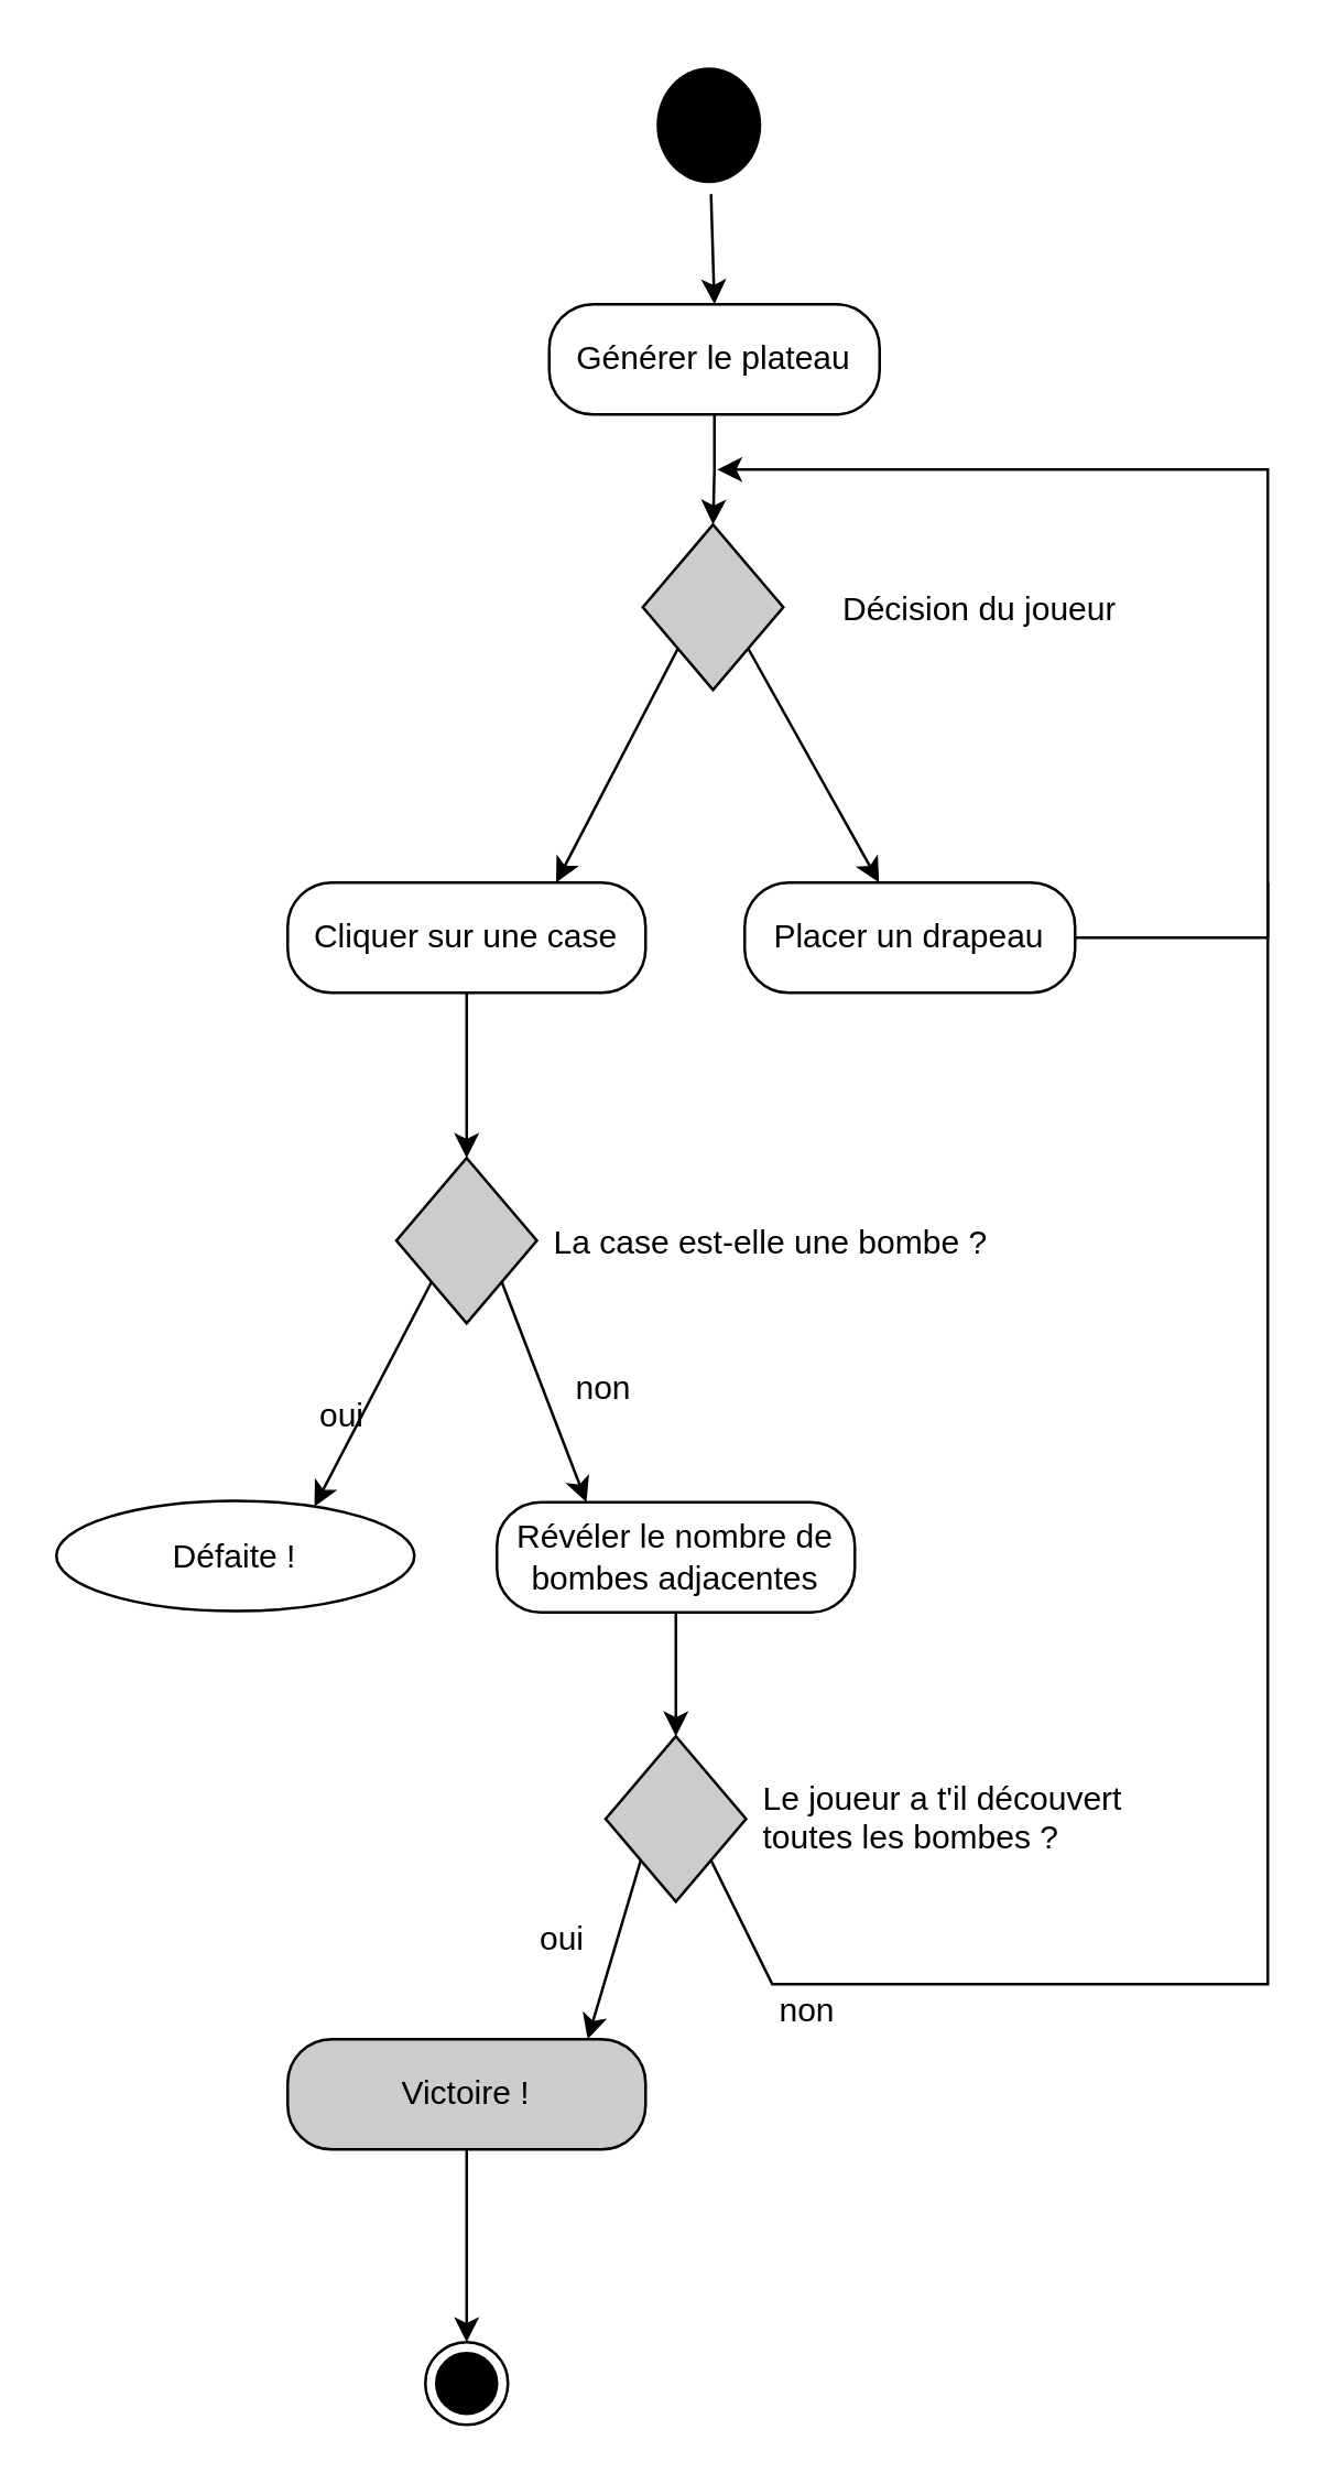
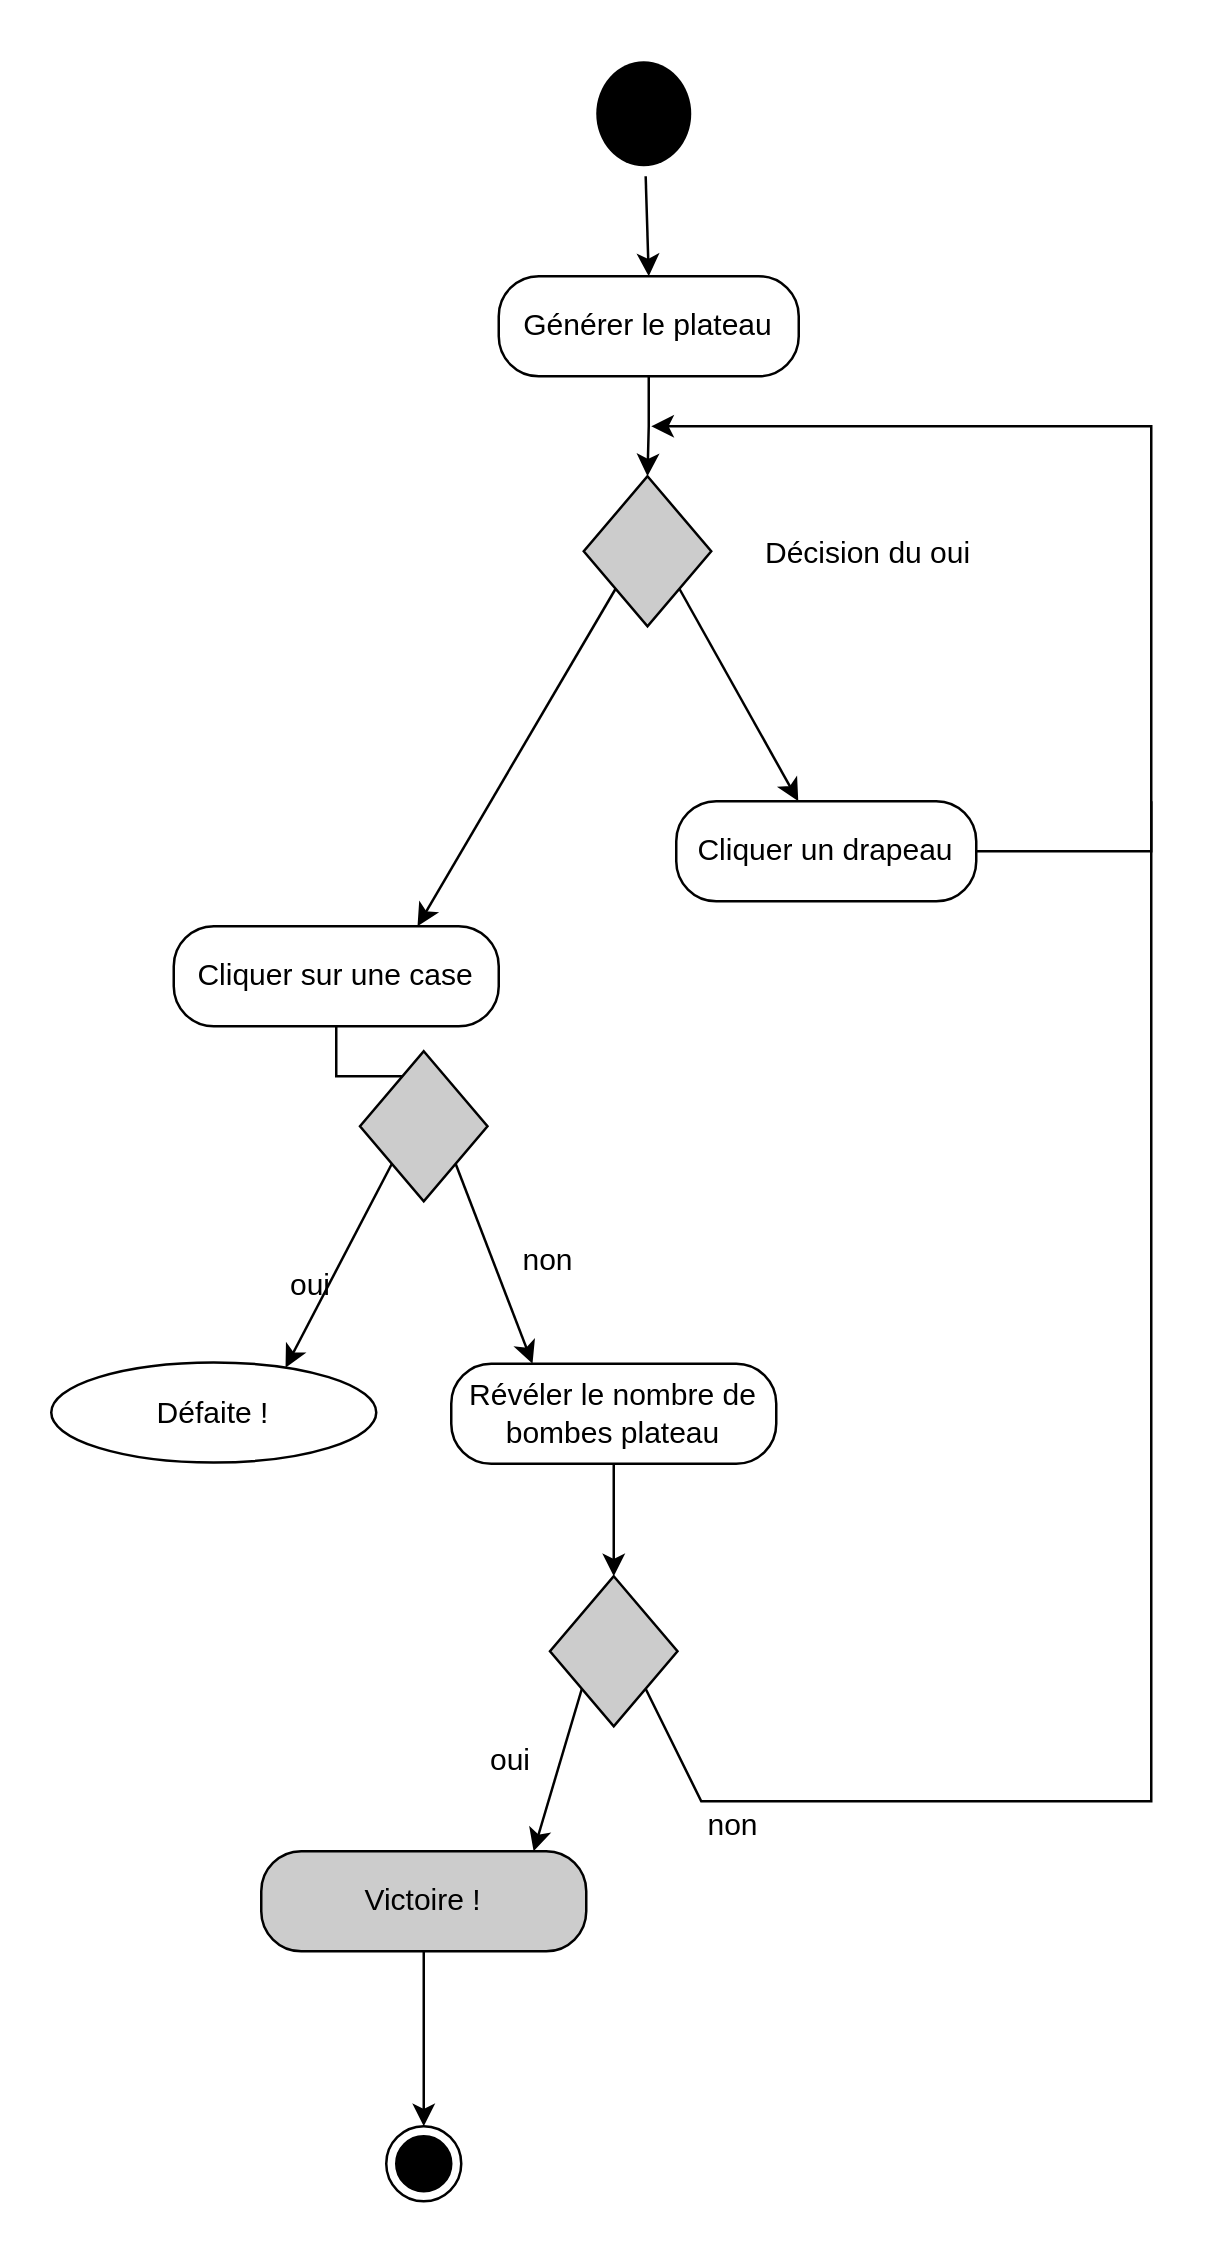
  <mxCell id="0" />
  <mxCell id="1" parent="0" />
  <mxCell id="2" style="rounded=0;orthogonalLoop=1;jettySize=auto;html=1;entryX=0.5;entryY=0;entryDx=0;entryDy=0;" edge="1" parent="1" source="3" target="5"><mxGeometry relative="1" as="geometry" /></mxCell>
  <mxCell id="3" value="" style="ellipse;html=1;shape=endState;fillColor=#000000;strokeColor=none;" vertex="1" parent="1"><mxGeometry x="234" y="20" width="46" height="50" as="geometry" /></mxCell>
  <mxCell id="4" style="edgeStyle=orthogonalEdgeStyle;rounded=0;orthogonalLoop=1;jettySize=auto;html=1;entryX=0.5;entryY=0;entryDx=0;entryDy=0;" edge="1" parent="1" source="5" target="7"><mxGeometry relative="1" as="geometry" /></mxCell>
  <mxCell id="5" value="Générer le plateau" style="rounded=1;whiteSpace=wrap;html=1;arcSize=40;fontColor=#000000;fillColor=#FFFFFF;strokeColor=#000000;" vertex="1" parent="1"><mxGeometry x="199" y="110" width="120" height="40" as="geometry" /></mxCell>
  <mxCell id="6" style="rounded=0;orthogonalLoop=1;jettySize=auto;html=1;exitX=0;exitY=1;exitDx=0;exitDy=0;entryX=0.75;entryY=0;entryDx=0;entryDy=0;" edge="1" parent="1" source="7" target="10"><mxGeometry relative="1" as="geometry" /></mxCell>
  <mxCell id="7" value="" style="rhombus;whiteSpace=wrap;html=1;fillColor=#CCCCCC;" vertex="1" parent="1"><mxGeometry x="233" y="190" width="51" height="60" as="geometry" /></mxCell>
- <mxCell id="8" value="Décision du joueur" style="text;strokeColor=none;fillColor=none;align=left;verticalAlign=top;spacingLeft=4;spacingRight=4;overflow=hidden;rotatable=0;points=[[0,0.5],[1,0.5]];portConstraint=eastwest;whiteSpace=wrap;html=1;" vertex="1" parent="1"><mxGeometry x="300" y="207" width="150" height="26" as="geometry" /></mxCell>
+ <mxCell id="8" value="Décision du oui" style="text;strokeColor=none;fillColor=none;align=left;verticalAlign=top;spacingLeft=4;spacingRight=4;overflow=hidden;rotatable=0;points=[[0,0.5],[1,0.5]];portConstraint=eastwest;whiteSpace=wrap;html=1;" vertex="1" parent="1"><mxGeometry x="300" y="207" width="150" height="26" as="geometry" /></mxCell>
  <mxCell id="9" style="edgeStyle=orthogonalEdgeStyle;rounded=0;orthogonalLoop=1;jettySize=auto;html=1;entryX=0.5;entryY=0;entryDx=0;entryDy=0;" edge="1" parent="1" source="10" target="16"><mxGeometry relative="1" as="geometry" /></mxCell>
- <mxCell id="10" value="Cliquer sur une case" style="rounded=1;whiteSpace=wrap;html=1;arcSize=40;fontColor=#000000;fillColor=#FFFFFF;strokeColor=#000000;" vertex="1" parent="1"><mxGeometry x="104" y="320" width="130" height="40" as="geometry" /></mxCell>
- <mxCell id="11" value="Placer un drapeau" style="rounded=1;whiteSpace=wrap;html=1;arcSize=40;fontColor=#000000;fillColor=#FFFFFF;strokeColor=#000000;" vertex="1" parent="1"><mxGeometry x="270" y="320" width="120" height="40" as="geometry" /></mxCell>
+ <mxCell id="10" value="Cliquer sur une case" style="rounded=1;whiteSpace=wrap;html=1;arcSize=40;fontColor=#000000;fillColor=#FFFFFF;strokeColor=#000000;" vertex="1" parent="1"><mxGeometry x="69" y="370" width="130" height="40" as="geometry" /></mxCell>
+ <mxCell id="11" value="Cliquer un drapeau" style="rounded=1;whiteSpace=wrap;html=1;arcSize=40;fontColor=#000000;fillColor=#FFFFFF;strokeColor=#000000;" vertex="1" parent="1"><mxGeometry x="270" y="320" width="120" height="40" as="geometry" /></mxCell>
  <mxCell id="12" style="rounded=0;orthogonalLoop=1;jettySize=auto;html=1;exitX=1;exitY=1;exitDx=0;exitDy=0;" edge="1" parent="1" source="7" target="11"><mxGeometry relative="1" as="geometry"><mxPoint x="300" y="310" as="targetPoint" /></mxGeometry></mxCell>
  <mxCell id="13" value="" style="endArrow=classic;html=1;rounded=0;exitX=1;exitY=0.5;exitDx=0;exitDy=0;" edge="1" parent="1" source="11"><mxGeometry width="50" height="50" relative="1" as="geometry"><mxPoint x="160" y="270" as="sourcePoint" /><mxPoint x="260" y="170" as="targetPoint" /><Array as="points"><mxPoint x="460" y="340" /><mxPoint x="460" y="290" /><mxPoint x="460" y="230" /><mxPoint x="460" y="170" /></Array></mxGeometry></mxCell>
  <mxCell id="14" style="rounded=0;orthogonalLoop=1;jettySize=auto;html=1;exitX=0;exitY=1;exitDx=0;exitDy=0;entryX=0.75;entryY=0;entryDx=0;entryDy=0;" edge="1" parent="1" source="16" target="18"><mxGeometry relative="1" as="geometry" /></mxCell>
  <mxCell id="15" style="rounded=0;orthogonalLoop=1;jettySize=auto;html=1;exitX=1;exitY=1;exitDx=0;exitDy=0;entryX=0.25;entryY=0;entryDx=0;entryDy=0;" edge="1" parent="1" source="16" target="21"><mxGeometry relative="1" as="geometry" /></mxCell>
  <mxCell id="16" value="" style="rhombus;whiteSpace=wrap;html=1;fillColor=#CCCCCC;" vertex="1" parent="1"><mxGeometry x="143.5" y="420" width="51" height="60" as="geometry" /></mxCell>
- <mxCell id="17" value="La case est-elle une bombe ?" style="text;strokeColor=none;fillColor=none;align=left;verticalAlign=top;spacingLeft=4;spacingRight=4;overflow=hidden;rotatable=0;points=[[0,0.5],[1,0.5]];portConstraint=eastwest;whiteSpace=wrap;html=1;" vertex="1" parent="1"><mxGeometry x="194.5" y="437" width="190" height="26" as="geometry" /></mxCell>
  <mxCell id="18" value="Défaite !" style="ellipse;whiteSpace=wrap;html=1;arcSize=40;fontColor=#000000;fillColor=#FFFFFF;strokeColor=#000000;" vertex="1" parent="1"><mxGeometry x="20" y="544.5" width="130" height="40" as="geometry" /></mxCell>
  <mxCell id="19" value="&lt;div&gt;oui&lt;/div&gt;" style="text;strokeColor=none;fillColor=none;align=left;verticalAlign=top;spacingLeft=4;spacingRight=4;overflow=hidden;rotatable=0;points=[[0,0.5],[1,0.5]];portConstraint=eastwest;whiteSpace=wrap;html=1;" vertex="1" parent="1"><mxGeometry x="189.5" y="690" width="30" height="26" as="geometry" /></mxCell>
  <mxCell id="20" style="edgeStyle=orthogonalEdgeStyle;rounded=0;orthogonalLoop=1;jettySize=auto;html=1;entryX=0.5;entryY=0;entryDx=0;entryDy=0;" edge="1" parent="1" source="21" target="23"><mxGeometry relative="1" as="geometry" /></mxCell>
- <mxCell id="21" value="Révéler le nombre de bombes adjacentes" style="rounded=1;whiteSpace=wrap;html=1;arcSize=40;fontColor=#000000;fillColor=#FFFFFF;strokeColor=#000000;" vertex="1" parent="1"><mxGeometry x="180" y="545" width="130" height="40" as="geometry" /></mxCell>
+ <mxCell id="21" value="Révéler le nombre de bombes plateau" style="rounded=1;whiteSpace=wrap;html=1;arcSize=40;fontColor=#000000;fillColor=#FFFFFF;strokeColor=#000000;" vertex="1" parent="1"><mxGeometry x="180" y="545" width="130" height="40" as="geometry" /></mxCell>
  <mxCell id="22" value="&lt;div&gt;non&lt;/div&gt;" style="text;strokeColor=none;fillColor=none;align=left;verticalAlign=top;spacingLeft=4;spacingRight=4;overflow=hidden;rotatable=0;points=[[0,0.5],[1,0.5]];portConstraint=eastwest;whiteSpace=wrap;html=1;" vertex="1" parent="1"><mxGeometry x="203" y="490" width="30" height="26" as="geometry" /></mxCell>
  <mxCell id="23" value="" style="rhombus;whiteSpace=wrap;html=1;fillColor=#CCCCCC;" vertex="1" parent="1"><mxGeometry x="219.5" y="630" width="51" height="60" as="geometry" /></mxCell>
- <mxCell id="24" value="Le joueur a t'il découvert toutes les bombes ?" style="text;strokeColor=none;fillColor=none;align=left;verticalAlign=top;spacingLeft=4;spacingRight=4;overflow=hidden;rotatable=0;points=[[0,0.5],[1,0.5]];portConstraint=eastwest;whiteSpace=wrap;html=1;" vertex="1" parent="1"><mxGeometry x="270.5" y="638.5" width="159.5" height="43" as="geometry" /></mxCell>
  <mxCell id="25" style="edgeStyle=orthogonalEdgeStyle;rounded=0;orthogonalLoop=1;jettySize=auto;html=1;entryX=0.5;entryY=0;entryDx=0;entryDy=0;" edge="1" parent="1" source="26" target="31"><mxGeometry relative="1" as="geometry" /></mxCell>
  <mxCell id="26" value="Victoire !" style="rounded=1;whiteSpace=wrap;html=1;arcSize=40;fontColor=#000000;fillColor=#cccccc;strokeColor=#000000;" vertex="1" parent="1"><mxGeometry x="104" y="740" width="130" height="40" as="geometry" /></mxCell>
  <mxCell id="27" style="rounded=0;orthogonalLoop=1;jettySize=auto;html=1;exitX=0;exitY=1;exitDx=0;exitDy=0;entryX=0.838;entryY=0;entryDx=0;entryDy=0;entryPerimeter=0;" edge="1" parent="1" source="23" target="26"><mxGeometry relative="1" as="geometry" /></mxCell>
  <mxCell id="28" value="&lt;div&gt;oui&lt;/div&gt;" style="text;strokeColor=none;fillColor=none;align=left;verticalAlign=top;spacingLeft=4;spacingRight=4;overflow=hidden;rotatable=0;points=[[0,0.5],[1,0.5]];portConstraint=eastwest;whiteSpace=wrap;html=1;" vertex="1" parent="1"><mxGeometry x="110" y="500" width="30" height="26" as="geometry" /></mxCell>
  <mxCell id="29" value="" style="endArrow=none;html=1;rounded=0;exitX=1;exitY=1;exitDx=0;exitDy=0;endFill=0;" edge="1" parent="1" source="23"><mxGeometry width="50" height="50" relative="1" as="geometry"><mxPoint x="160" y="570" as="sourcePoint" /><mxPoint x="460" y="320" as="targetPoint" /><Array as="points"><mxPoint x="280" y="720" /><mxPoint x="460" y="720" /></Array></mxGeometry></mxCell>
  <mxCell id="30" value="non" style="text;strokeColor=none;fillColor=none;align=left;verticalAlign=top;spacingLeft=4;spacingRight=4;overflow=hidden;rotatable=0;points=[[0,0.5],[1,0.5]];portConstraint=eastwest;whiteSpace=wrap;html=1;" vertex="1" parent="1"><mxGeometry x="277" y="716" width="30" height="26" as="geometry" /></mxCell>
  <mxCell id="31" value="" style="ellipse;html=1;shape=endState;fillColor=#000000;strokeColor=#000000;" vertex="1" parent="1"><mxGeometry x="154" y="850" width="30" height="30" as="geometry" /></mxCell>
